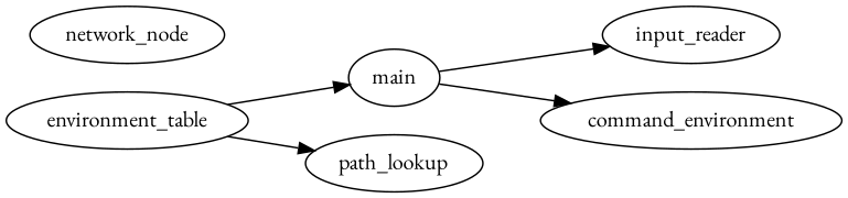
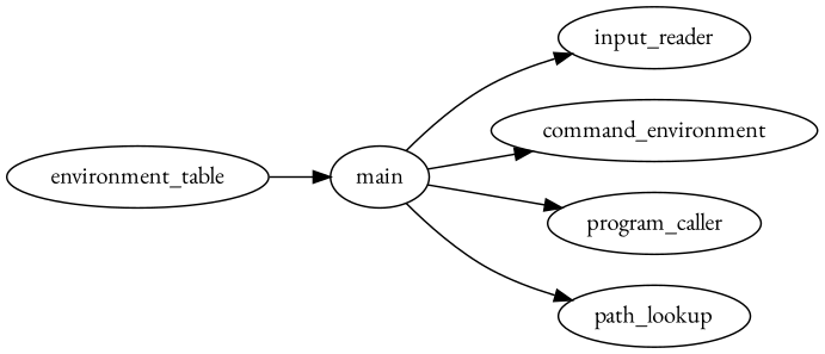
  digraph {
    fontname="EB Garamond"
    rankdir=LR
    node [fontname="EB Garamond"]
    edge [fontname="EB Garamond"]
    main
    input_reader
    n3 [label=command_environment]
+   program_caller
    path_lookup
    environment_table
-   network_node
    main -> input_reader
    main -> n3
-   environment_table -> path_lookup
+   main -> program_caller
+   main -> path_lookup
    environment_table -> main
  }
